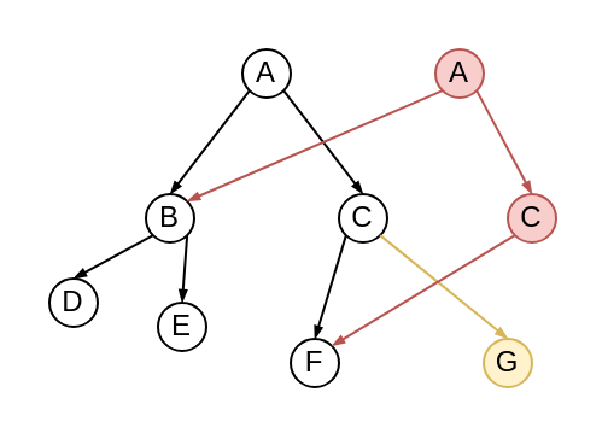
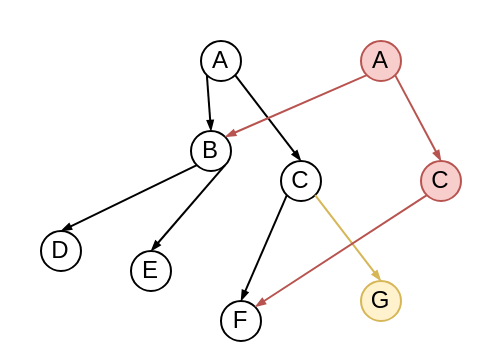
  <mxCell id="0" style=";html=1;" />
  <mxCell id="1" style=";html=1;" parent="0" />
  <mxCell id="2" value="A" style="ellipse;whiteSpace=wrap;html=1;aspect=fixed;fillColor=none;" vertex="1" parent="1"><mxGeometry x="100" y="20" width="20" height="20" as="geometry" /></mxCell>
- <mxCell id="3" value="B" style="ellipse;whiteSpace=wrap;html=1;aspect=fixed;fillColor=none;" vertex="1" parent="1"><mxGeometry x="60" y="80" width="20" height="20" as="geometry" /></mxCell>
+ <mxCell id="3" value="B" style="ellipse;whiteSpace=wrap;html=1;aspect=fixed;fillColor=none;" vertex="1" parent="1"><mxGeometry x="95" y="65" width="20" height="20" as="geometry" /></mxCell>
  <mxCell id="4" value="C" style="ellipse;whiteSpace=wrap;html=1;aspect=fixed;fillColor=none;" vertex="1" parent="1"><mxGeometry x="140" y="80" width="20" height="20" as="geometry" /></mxCell>
  <mxCell id="5" value="D" style="ellipse;whiteSpace=wrap;html=1;aspect=fixed;fillColor=none;" vertex="1" parent="1"><mxGeometry x="20" y="115" width="20" height="20" as="geometry" /></mxCell>
  <mxCell id="6" value="E" style="ellipse;whiteSpace=wrap;html=1;aspect=fixed;fillColor=none;" vertex="1" parent="1"><mxGeometry x="65" y="125" width="20" height="20" as="geometry" /></mxCell>
- <mxCell id="7" value="F" style="ellipse;whiteSpace=wrap;html=1;aspect=fixed;fillColor=none;" vertex="1" parent="1"><mxGeometry x="120" y="140" width="20" height="20" as="geometry" /></mxCell>
- <mxCell id="8" value="G" style="ellipse;whiteSpace=wrap;html=1;aspect=fixed;fillColor=#fff2cc;strokeColor=#d6b656;" vertex="1" parent="1"><mxGeometry x="200" y="140" width="20" height="20" as="geometry" /></mxCell>
+ <mxCell id="7" value="F" style="ellipse;whiteSpace=wrap;html=1;aspect=fixed;fillColor=none;" vertex="1" parent="1"><mxGeometry x="110" y="150" width="20" height="20" as="geometry" /></mxCell>
+ <mxCell id="8" value="G" style="ellipse;whiteSpace=wrap;html=1;aspect=fixed;fillColor=#fff2cc;strokeColor=#d6b656;" vertex="1" parent="1"><mxGeometry x="180" y="140" width="20" height="20" as="geometry" /></mxCell>
  <mxCell id="9" value="" style="endArrow=blockThin;html=1;rounded=0;exitX=0;exitY=1;exitDx=0;exitDy=0;entryX=0.5;entryY=0;entryDx=0;entryDy=0;endFill=1;endSize=3;startSize=3;jumpSize=3;" edge="1" parent="1" source="2" target="3"><mxGeometry width="50" height="50" relative="1" as="geometry"><mxPoint x="80" y="120" as="sourcePoint" /><mxPoint x="130" y="70" as="targetPoint" /></mxGeometry></mxCell>
  <mxCell id="10" value="" style="endArrow=blockThin;html=1;rounded=0;exitX=1;exitY=1;exitDx=0;exitDy=0;entryX=0.5;entryY=0;entryDx=0;entryDy=0;endFill=1;endSize=3;startSize=3;jumpSize=3;" edge="1" parent="1" source="2" target="4"><mxGeometry width="50" height="50" relative="1" as="geometry"><mxPoint x="113" y="47" as="sourcePoint" /><mxPoint x="87" y="93" as="targetPoint" /></mxGeometry></mxCell>
  <mxCell id="11" value="" style="endArrow=blockThin;html=1;rounded=0;exitX=0;exitY=1;exitDx=0;exitDy=0;entryX=0.5;entryY=0;entryDx=0;entryDy=0;endFill=1;endSize=3;startSize=3;jumpSize=3;" edge="1" parent="1" source="4" target="7"><mxGeometry width="50" height="50" relative="1" as="geometry"><mxPoint x="127" y="47" as="sourcePoint" /><mxPoint x="153" y="93" as="targetPoint" /></mxGeometry></mxCell>
  <mxCell id="12" value="" style="endArrow=blockThin;html=1;rounded=0;exitX=1;exitY=1;exitDx=0;exitDy=0;entryX=0.5;entryY=0;entryDx=0;entryDy=0;endFill=1;endSize=3;startSize=3;jumpSize=3;fillColor=#fff2cc;strokeColor=#d6b656;" edge="1" parent="1" source="4" target="8"><mxGeometry width="50" height="50" relative="1" as="geometry"><mxPoint x="137" y="57" as="sourcePoint" /><mxPoint x="163" y="103" as="targetPoint" /></mxGeometry></mxCell>
  <mxCell id="13" value="" style="endArrow=blockThin;html=1;rounded=0;exitX=1;exitY=1;exitDx=0;exitDy=0;entryX=0.5;entryY=0;entryDx=0;entryDy=0;endFill=1;endSize=3;startSize=3;jumpSize=3;" edge="1" parent="1" source="3" target="6"><mxGeometry width="50" height="50" relative="1" as="geometry"><mxPoint x="147" y="67" as="sourcePoint" /><mxPoint x="173" y="113" as="targetPoint" /></mxGeometry></mxCell>
  <mxCell id="14" value="" style="endArrow=blockThin;html=1;rounded=0;exitX=0;exitY=1;exitDx=0;exitDy=0;entryX=0.5;entryY=0;entryDx=0;entryDy=0;endFill=1;endSize=3;startSize=3;jumpSize=3;" edge="1" parent="1" source="3" target="5"><mxGeometry width="50" height="50" relative="1" as="geometry"><mxPoint x="157" y="77" as="sourcePoint" /><mxPoint x="183" y="123" as="targetPoint" /></mxGeometry></mxCell>
  <mxCell id="15" value="A" style="ellipse;whiteSpace=wrap;html=1;aspect=fixed;fillColor=#f8cecc;strokeColor=#b85450;" vertex="1" parent="1"><mxGeometry x="180" y="20" width="20" height="20" as="geometry" /></mxCell>
  <mxCell id="16" value="C" style="ellipse;whiteSpace=wrap;html=1;aspect=fixed;fillColor=#f8cecc;strokeColor=#b85450;" vertex="1" parent="1"><mxGeometry x="210" y="80" width="20" height="20" as="geometry" /></mxCell>
  <mxCell id="17" value="" style="endArrow=blockThin;html=1;rounded=0;exitX=0;exitY=1;exitDx=0;exitDy=0;entryX=1;entryY=0;entryDx=0;entryDy=0;endFill=1;endSize=3;startSize=3;jumpSize=3;fillColor=#f8cecc;strokeColor=#b85450;" edge="1" parent="1" source="15" target="3"><mxGeometry width="50" height="50" relative="1" as="geometry"><mxPoint x="127" y="47" as="sourcePoint" /><mxPoint x="160" y="90" as="targetPoint" /></mxGeometry></mxCell>
  <mxCell id="18" value="" style="endArrow=blockThin;html=1;rounded=0;exitX=1;exitY=1;exitDx=0;exitDy=0;entryX=0.5;entryY=0;entryDx=0;entryDy=0;endFill=1;endSize=3;startSize=3;jumpSize=3;fillColor=#f8cecc;strokeColor=#b85450;" edge="1" parent="1" source="15" target="16"><mxGeometry width="50" height="50" relative="1" as="geometry"><mxPoint x="137" y="57" as="sourcePoint" /><mxPoint x="170" y="100" as="targetPoint" /></mxGeometry></mxCell>
  <mxCell id="19" value="" style="endArrow=blockThin;html=1;rounded=0;exitX=0;exitY=1;exitDx=0;exitDy=0;entryX=1;entryY=0;entryDx=0;entryDy=0;endFill=1;endSize=3;startSize=3;jumpSize=3;fillColor=#f8cecc;strokeColor=#b85450;" edge="1" parent="1" source="16" target="7"><mxGeometry width="50" height="50" relative="1" as="geometry"><mxPoint x="147" y="67" as="sourcePoint" /><mxPoint x="180" y="110" as="targetPoint" /></mxGeometry></mxCell>
